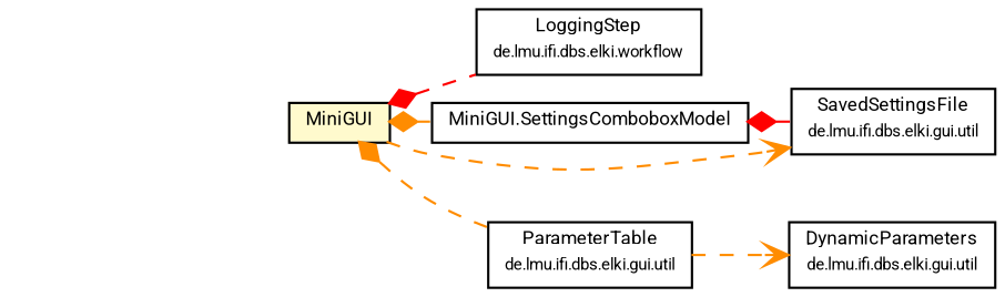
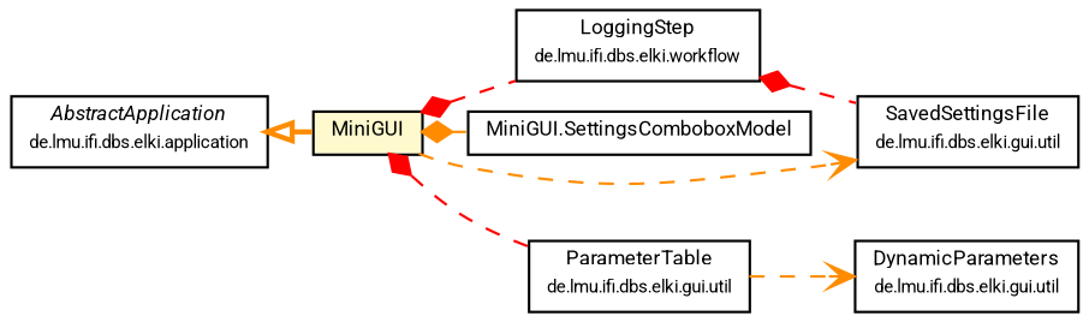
  digraph {
    nodesep=0.15
    rankdir=LR
    ranksep=0.25
    node [fontcolor=black fontname=Roboto fontsize=8 margin=0 shape=plaintext]
    edge [arrowtail=diamond color=darkorange dir=back fontname=Roboto fontsize=7 labelfontname=Roboto labelfontsize=7 style=dashed weight=6 arrowhead=none]
    n1 [height=0 label=<<table title="de.lmu.ifi.dbs.elki.workflow.LoggingStep" border="0" cellborder="1" cellspacing="0" cellpadding="2" href="../../workflow/LoggingStep.html" target="_parent"> 		<tr><td><table border="0" cellspacing="0" cellpadding="1"> 		<tr><td align="center" balign="center"> <font face="Roboto">LoggingStep</font> </td></tr> 		<tr><td align="center" balign="center"> <font face="Roboto" point-size="7.0">de.lmu.ifi.dbs.elki.workflow</font> </td></tr> 		</table></td></tr> 		</table>> width=0]
+   n2 [height=0 label=<<table title="de.lmu.ifi.dbs.elki.application.AbstractApplication" border="0" cellborder="1" cellspacing="0" cellpadding="2" href="../../application/AbstractApplication.html" target="_parent"> 		<tr><td><table border="0" cellspacing="0" cellpadding="1"> 		<tr><td align="center" balign="center"> <font face="Roboto"><i>AbstractApplication</i></font> </td></tr> 		<tr><td align="center" balign="center"> <font face="Roboto" point-size="7.0">de.lmu.ifi.dbs.elki.application</font> </td></tr> 		</table></td></tr> 		</table>> width=0]
    n3 [height=0 label=<<table title="de.lmu.ifi.dbs.elki.gui.minigui.MiniGUI" border="0" cellborder="1" cellspacing="0" cellpadding="2" bgcolor="lemonChiffon" href="MiniGUI.html" target="_parent"> 		<tr><td><table border="0" cellspacing="0" cellpadding="1"> 		<tr><td align="center" balign="center"> <font face="Roboto">MiniGUI</font> </td></tr> 		</table></td></tr> 		</table>> width=0]
    n4 [height=0 label=<<table title="de.lmu.ifi.dbs.elki.gui.minigui.MiniGUI.SettingsComboboxModel" border="0" cellborder="1" cellspacing="0" cellpadding="2" href="MiniGUI.SettingsComboboxModel.html" target="_parent"> 		<tr><td><table border="0" cellspacing="0" cellpadding="1"> 		<tr><td align="center" balign="center"> <font face="Roboto">MiniGUI.SettingsComboboxModel</font> </td></tr> 		</table></td></tr> 		</table>> width=0]
    n5 [height=0 label=<<table title="de.lmu.ifi.dbs.elki.gui.util.ParameterTable" border="0" cellborder="1" cellspacing="0" cellpadding="2" href="../util/ParameterTable.html" target="_parent"> 		<tr><td><table border="0" cellspacing="0" cellpadding="1"> 		<tr><td align="center" balign="center"> <font face="Roboto">ParameterTable</font> </td></tr> 		<tr><td align="center" balign="center"> <font face="Roboto" point-size="7.0">de.lmu.ifi.dbs.elki.gui.util</font> </td></tr> 		</table></td></tr> 		</table>> width=0]
    n6 [height=0 label=<<table title="de.lmu.ifi.dbs.elki.gui.util.SavedSettingsFile" border="0" cellborder="1" cellspacing="0" cellpadding="2" href="../util/SavedSettingsFile.html" target="_parent"> 		<tr><td><table border="0" cellspacing="0" cellpadding="1"> 		<tr><td align="center" balign="center"> <font face="Roboto">SavedSettingsFile</font> </td></tr> 		<tr><td align="center" balign="center"> <font face="Roboto" point-size="7.0">de.lmu.ifi.dbs.elki.gui.util</font> </td></tr> 		</table></td></tr> 		</table>> width=0]
    n7 [height=0 label=<<table title="de.lmu.ifi.dbs.elki.gui.util.DynamicParameters" border="0" cellborder="1" cellspacing="0" cellpadding="2" href="../util/DynamicParameters.html" target="_parent"> 		<tr><td><table border="0" cellspacing="0" cellpadding="1"> 		<tr><td align="center" balign="center"> <font face="Roboto">DynamicParameters</font> </td></tr> 		<tr><td align="center" balign="center"> <font face="Roboto" point-size="7.0">de.lmu.ifi.dbs.elki.gui.util</font> </td></tr> 		</table></td></tr> 		</table>> width=0]
+   n2 -> n3 [arrowtail=empty style=bold weight=10 arrowhead=""]
    n3 -> n1 [color=red]
    n3 -> n4
-   n3 -> n5
+   n3 -> n5 [color=red]
    n3 -> n6 [arrowhead=open weight=1 arrowtail="" dir=""]
-   n4 -> n6 [color=red]
+   n1 -> n6 [color=red]
    n5 -> n7 [arrowhead=open weight=1 arrowtail="" dir=""]
  }
